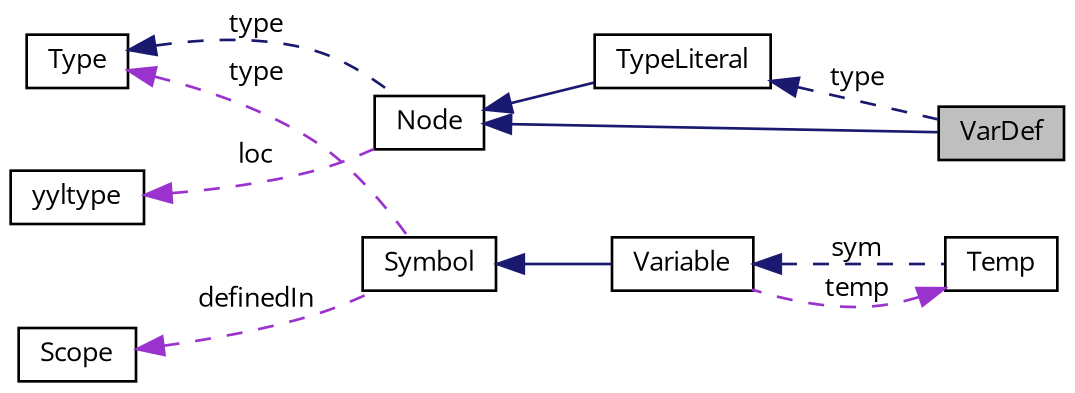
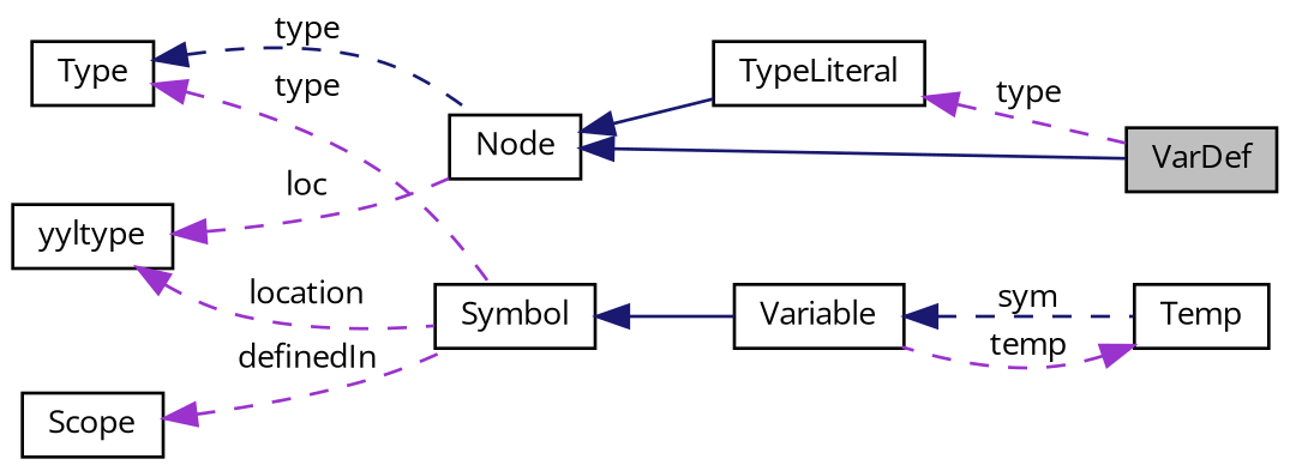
  digraph {
    fontname="Open Sans"
    rankdir=LR
    node [color=black fillcolor=white fontname="Open Sans" fontsize=10 shape=record style=filled]
    edge [color=darkorchid3 dir=back fontname="Open Sans" fontsize=10 labelfontname=Helvetica labelfontsize=10 style=dashed]
    n1 [fillcolor=grey75 fontcolor=black height=0.2 label=VarDef width=0.4]
    n2 [height=0.2 label="Node" width=0.4]
    n3 [height=0.2 label=TypeLiteral width=0.4]
    n4 [height=0.2 label=yyltype width=0.4]
    n5 [height=0.2 label=Symbol width=0.4]
    n6 [height=0.2 label=Variable width=0.4]
    n7 [height=0.2 label=Type width=0.4]
    n8 [height=0.2 label=Temp width=0.4]
    n9 [height=0.2 label=Scope width=0.4]
    n2 -> n1 [color=midnightblue style=solid]
    n2 -> n3 [color=midnightblue style=solid]
-   n3 -> n1 [color=midnightblue label=" type"]
+   n3 -> n1 [label=" type"]
    n4 -> n2 [label=" loc"]
+   n4 -> n5 [label=" location"]
    n5 -> n6 [color=midnightblue style=solid]
    n6 -> n8 [color=midnightblue label=" sym"]
    n7 -> n2 [color=midnightblue label=" type"]
    n7 -> n5 [label=" type"]
    n8 -> n6 [label=" temp"]
    n9 -> n5 [label=" definedIn"]
  }
